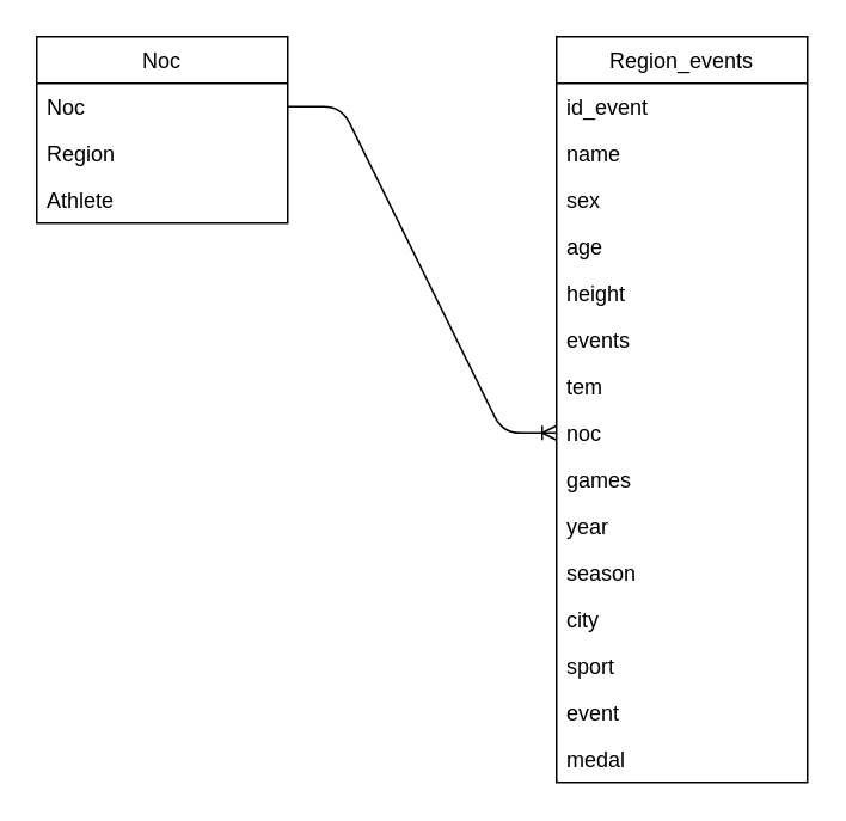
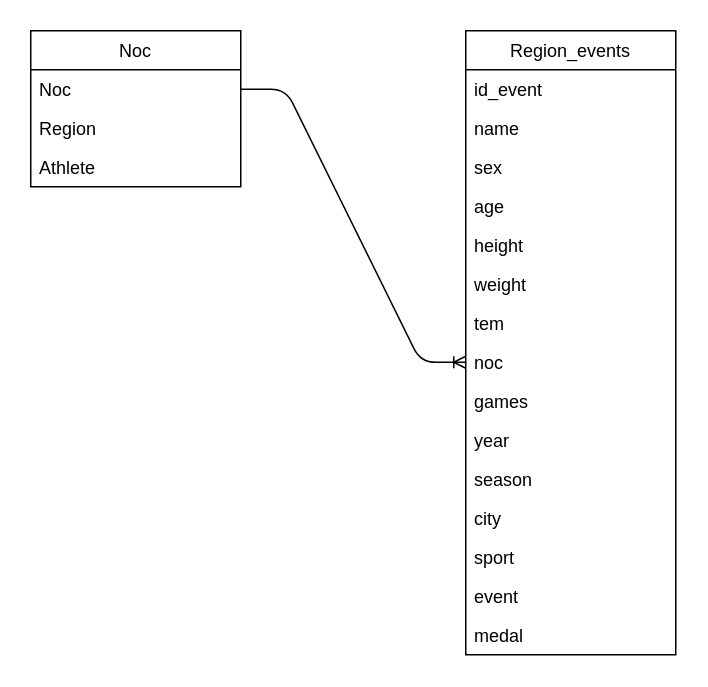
  <mxCell id="0" />
  <mxCell id="1" parent="0" />
  <mxCell id="2" value="Noc" style="swimlane;fontStyle=0;childLayout=stackLayout;horizontal=1;startSize=26;fillColor=none;horizontalStack=0;resizeParent=1;resizeParentMax=0;resizeLast=0;collapsible=1;marginBottom=0;" vertex="1" parent="1"><mxGeometry x="20" y="20" width="140" height="104" as="geometry" /></mxCell>
  <mxCell id="3" value="Noc" style="text;strokeColor=none;fillColor=none;align=left;verticalAlign=top;spacingLeft=4;spacingRight=4;overflow=hidden;rotatable=0;points=[[0,0.5],[1,0.5]];portConstraint=eastwest;" vertex="1" parent="2"><mxGeometry y="26" width="140" height="26" as="geometry" /></mxCell>
  <mxCell id="4" value="Region" style="text;strokeColor=none;fillColor=none;align=left;verticalAlign=top;spacingLeft=4;spacingRight=4;overflow=hidden;rotatable=0;points=[[0,0.5],[1,0.5]];portConstraint=eastwest;" vertex="1" parent="2"><mxGeometry y="52" width="140" height="26" as="geometry" /></mxCell>
  <mxCell id="5" value="Athlete" style="text;strokeColor=none;fillColor=none;align=left;verticalAlign=top;spacingLeft=4;spacingRight=4;overflow=hidden;rotatable=0;points=[[0,0.5],[1,0.5]];portConstraint=eastwest;" vertex="1" parent="2"><mxGeometry y="78" width="140" height="26" as="geometry" /></mxCell>
  <mxCell id="6" value="Region_events" style="swimlane;fontStyle=0;childLayout=stackLayout;horizontal=1;startSize=26;fillColor=none;horizontalStack=0;resizeParent=1;resizeParentMax=0;resizeLast=0;collapsible=1;marginBottom=0;" vertex="1" parent="1"><mxGeometry x="310" y="20" width="140" height="416" as="geometry" /></mxCell>
  <mxCell id="7" value="id_event" style="text;strokeColor=none;fillColor=none;align=left;verticalAlign=top;spacingLeft=4;spacingRight=4;overflow=hidden;rotatable=0;points=[[0,0.5],[1,0.5]];portConstraint=eastwest;" vertex="1" parent="6"><mxGeometry y="26" width="140" height="26" as="geometry" /></mxCell>
  <mxCell id="8" value="name" style="text;strokeColor=none;fillColor=none;align=left;verticalAlign=top;spacingLeft=4;spacingRight=4;overflow=hidden;rotatable=0;points=[[0,0.5],[1,0.5]];portConstraint=eastwest;" vertex="1" parent="6"><mxGeometry y="52" width="140" height="26" as="geometry" /></mxCell>
  <mxCell id="9" value="sex" style="text;strokeColor=none;fillColor=none;align=left;verticalAlign=top;spacingLeft=4;spacingRight=4;overflow=hidden;rotatable=0;points=[[0,0.5],[1,0.5]];portConstraint=eastwest;" vertex="1" parent="6"><mxGeometry y="78" width="140" height="26" as="geometry" /></mxCell>
  <mxCell id="10" value="age" style="text;strokeColor=none;fillColor=none;align=left;verticalAlign=top;spacingLeft=4;spacingRight=4;overflow=hidden;rotatable=0;points=[[0,0.5],[1,0.5]];portConstraint=eastwest;" vertex="1" parent="6"><mxGeometry y="104" width="140" height="26" as="geometry" /></mxCell>
  <mxCell id="11" value="height" style="text;strokeColor=none;fillColor=none;align=left;verticalAlign=top;spacingLeft=4;spacingRight=4;overflow=hidden;rotatable=0;points=[[0,0.5],[1,0.5]];portConstraint=eastwest;" vertex="1" parent="6"><mxGeometry y="130" width="140" height="26" as="geometry" /></mxCell>
- <mxCell id="12" value="events" style="text;strokeColor=none;fillColor=none;align=left;verticalAlign=top;spacingLeft=4;spacingRight=4;overflow=hidden;rotatable=0;points=[[0,0.5],[1,0.5]];portConstraint=eastwest;" vertex="1" parent="6"><mxGeometry y="156" width="140" height="26" as="geometry" /></mxCell>
+ <mxCell id="12" value="weight" style="text;strokeColor=none;fillColor=none;align=left;verticalAlign=top;spacingLeft=4;spacingRight=4;overflow=hidden;rotatable=0;points=[[0,0.5],[1,0.5]];portConstraint=eastwest;" vertex="1" parent="6"><mxGeometry y="156" width="140" height="26" as="geometry" /></mxCell>
  <mxCell id="13" value="tem" style="text;strokeColor=none;fillColor=none;align=left;verticalAlign=top;spacingLeft=4;spacingRight=4;overflow=hidden;rotatable=0;points=[[0,0.5],[1,0.5]];portConstraint=eastwest;" vertex="1" parent="6"><mxGeometry y="182" width="140" height="26" as="geometry" /></mxCell>
  <mxCell id="14" value="noc" style="text;strokeColor=none;fillColor=none;align=left;verticalAlign=top;spacingLeft=4;spacingRight=4;overflow=hidden;rotatable=0;points=[[0,0.5],[1,0.5]];portConstraint=eastwest;" vertex="1" parent="6"><mxGeometry y="208" width="140" height="26" as="geometry" /></mxCell>
  <mxCell id="15" value="games" style="text;strokeColor=none;fillColor=none;align=left;verticalAlign=top;spacingLeft=4;spacingRight=4;overflow=hidden;rotatable=0;points=[[0,0.5],[1,0.5]];portConstraint=eastwest;" vertex="1" parent="6"><mxGeometry y="234" width="140" height="26" as="geometry" /></mxCell>
  <mxCell id="16" value="year" style="text;strokeColor=none;fillColor=none;align=left;verticalAlign=top;spacingLeft=4;spacingRight=4;overflow=hidden;rotatable=0;points=[[0,0.5],[1,0.5]];portConstraint=eastwest;" vertex="1" parent="6"><mxGeometry y="260" width="140" height="26" as="geometry" /></mxCell>
  <mxCell id="17" value="season" style="text;strokeColor=none;fillColor=none;align=left;verticalAlign=top;spacingLeft=4;spacingRight=4;overflow=hidden;rotatable=0;points=[[0,0.5],[1,0.5]];portConstraint=eastwest;" vertex="1" parent="6"><mxGeometry y="286" width="140" height="26" as="geometry" /></mxCell>
  <mxCell id="18" value="city" style="text;strokeColor=none;fillColor=none;align=left;verticalAlign=top;spacingLeft=4;spacingRight=4;overflow=hidden;rotatable=0;points=[[0,0.5],[1,0.5]];portConstraint=eastwest;" vertex="1" parent="6"><mxGeometry y="312" width="140" height="26" as="geometry" /></mxCell>
  <mxCell id="19" value="sport" style="text;strokeColor=none;fillColor=none;align=left;verticalAlign=top;spacingLeft=4;spacingRight=4;overflow=hidden;rotatable=0;points=[[0,0.5],[1,0.5]];portConstraint=eastwest;" vertex="1" parent="6"><mxGeometry y="338" width="140" height="26" as="geometry" /></mxCell>
  <mxCell id="20" value="event" style="text;strokeColor=none;fillColor=none;align=left;verticalAlign=top;spacingLeft=4;spacingRight=4;overflow=hidden;rotatable=0;points=[[0,0.5],[1,0.5]];portConstraint=eastwest;" vertex="1" parent="6"><mxGeometry y="364" width="140" height="26" as="geometry" /></mxCell>
  <mxCell id="21" value="medal" style="text;strokeColor=none;fillColor=none;align=left;verticalAlign=top;spacingLeft=4;spacingRight=4;overflow=hidden;rotatable=0;points=[[0,0.5],[1,0.5]];portConstraint=eastwest;" vertex="1" parent="6"><mxGeometry y="390" width="140" height="26" as="geometry" /></mxCell>
  <mxCell id="22" value="" style="edgeStyle=entityRelationEdgeStyle;fontSize=12;html=1;endArrow=ERoneToMany;exitX=1;exitY=0.5;exitDx=0;exitDy=0;entryX=0;entryY=0.5;entryDx=0;entryDy=0;" edge="1" parent="1" source="3" target="14"><mxGeometry width="100" height="100" relative="1" as="geometry"><mxPoint x="170" y="170" as="sourcePoint" /><mxPoint x="270" y="70" as="targetPoint" /></mxGeometry></mxCell>
